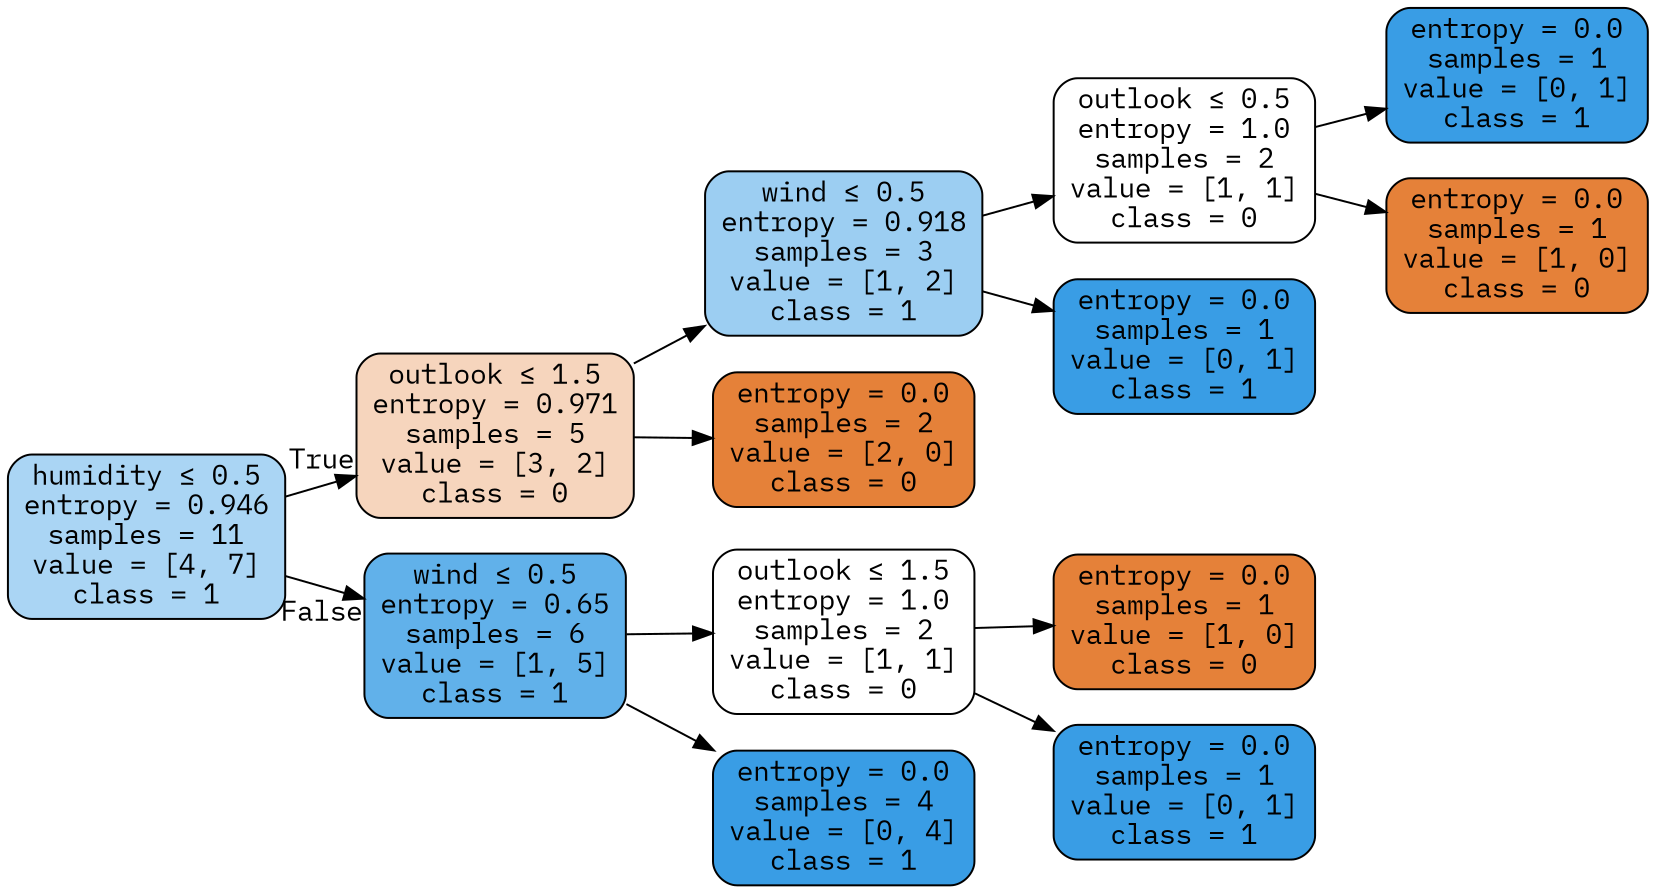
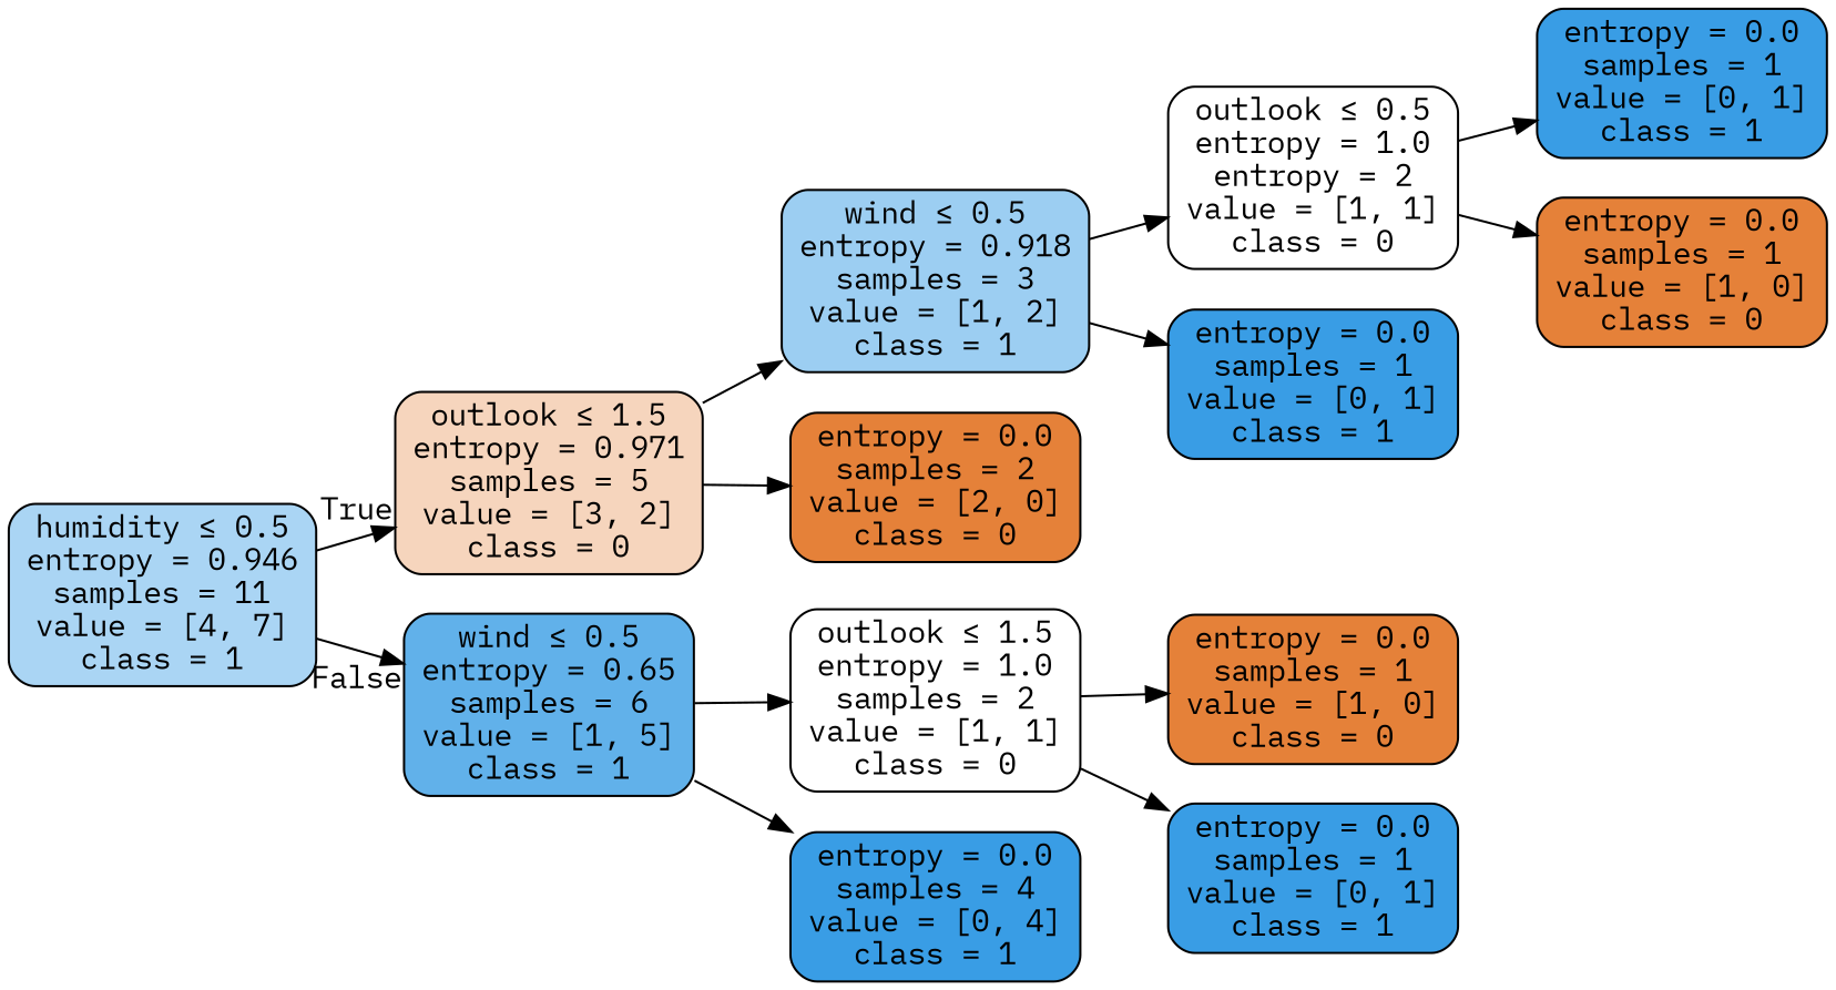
  digraph {
    rankdir=LR
    fontname="IBM Plex Mono"
    node [color=black fillcolor="#399de5" fontname="IBM Plex Mono" shape=box style="filled, rounded"]
    edge [fontname="IBM Plex Mono"]
    n1 [fillcolor="#aad5f4" label=<humidity &le; 0.5<br/>entropy = 0.946<br/>samples = 11<br/>value = [4, 7]<br/>class = 1>]
    n2 [fillcolor="#f6d5bd" label=<outlook &le; 1.5<br/>entropy = 0.971<br/>samples = 5<br/>value = [3, 2]<br/>class = 0>]
    n3 [fillcolor="#61b1ea" label=<wind &le; 0.5<br/>entropy = 0.65<br/>samples = 6<br/>value = [1, 5]<br/>class = 1>]
    n4 [fillcolor="#9ccef2" label=<wind &le; 0.5<br/>entropy = 0.918<br/>samples = 3<br/>value = [1, 2]<br/>class = 1>]
    n5 [fillcolor="#e58139" label=<entropy = 0.0<br/>samples = 2<br/>value = [2, 0]<br/>class = 0>]
-   n6 [fillcolor="#ffffff" label=<outlook &le; 0.5<br/>entropy = 1.0<br/>samples = 2<br/>value = [1, 1]<br/>class = 0>]
+   n6 [fillcolor="#ffffff" label=<outlook &le; 0.5<br/>entropy = 1.0<br/>entropy = 2<br/>value = [1, 1]<br/>class = 0>]
    n7 [label=<entropy = 0.0<br/>samples = 1<br/>value = [0, 1]<br/>class = 1>]
    n8 [label=<entropy = 0.0<br/>samples = 1<br/>value = [0, 1]<br/>class = 1>]
    n9 [fillcolor="#e58139" label=<entropy = 0.0<br/>samples = 1<br/>value = [1, 0]<br/>class = 0>]
    n10 [fillcolor="#ffffff" label=<outlook &le; 1.5<br/>entropy = 1.0<br/>samples = 2<br/>value = [1, 1]<br/>class = 0>]
    n11 [label=<entropy = 0.0<br/>samples = 4<br/>value = [0, 4]<br/>class = 1>]
    n12 [fillcolor="#e58139" label=<entropy = 0.0<br/>samples = 1<br/>value = [1, 0]<br/>class = 0>]
    n13 [label=<entropy = 0.0<br/>samples = 1<br/>value = [0, 1]<br/>class = 1>]
    n1 -> n2 [headlabel=True labelangle=45 labeldistance=2.5]
    n1 -> n3 [headlabel=False labelangle=-45 labeldistance=2.5]
    n2 -> n4
    n2 -> n5
    n3 -> n10
    n3 -> n11
    n4 -> n6
    n4 -> n7
    n6 -> n8
    n6 -> n9
    n10 -> n12
    n10 -> n13
  }
